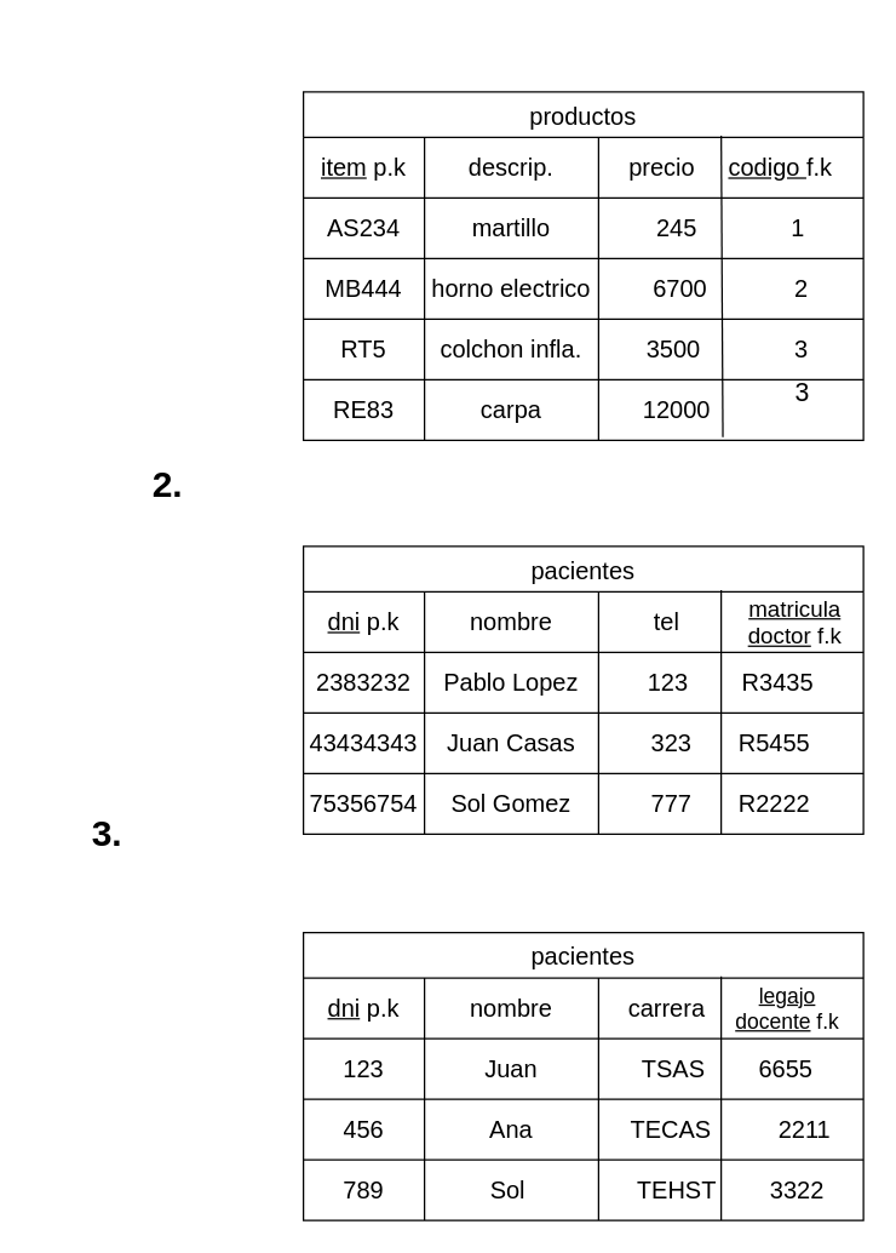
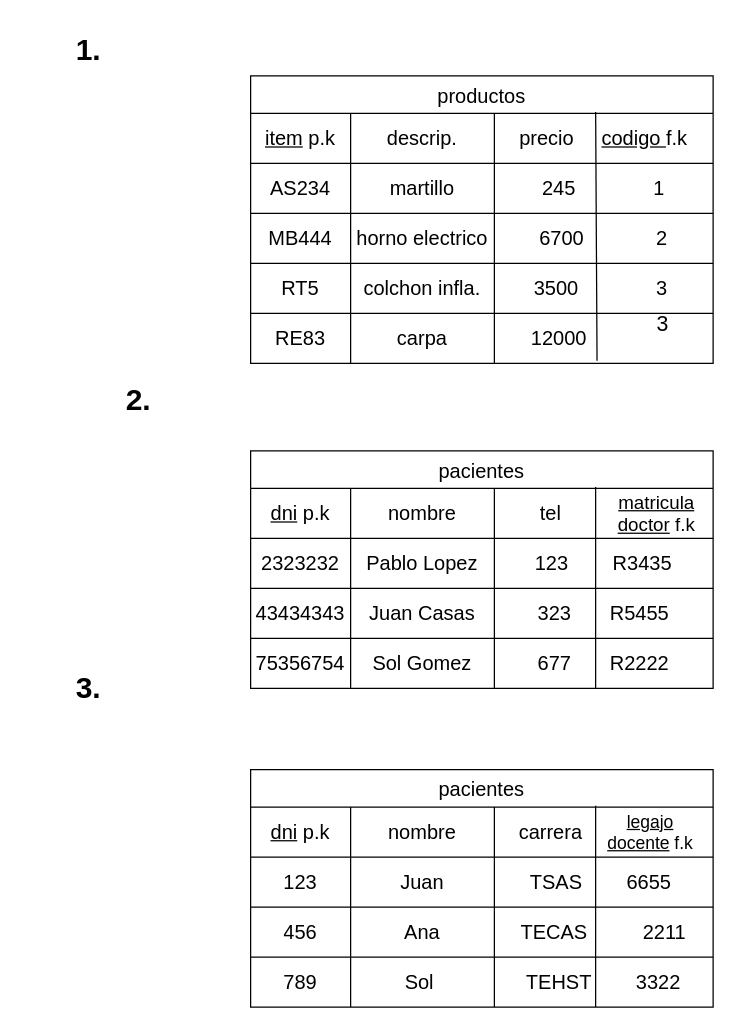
  <mxCell id="0" />
  <mxCell id="1" parent="0" />
+ <mxCell id="2" value="1." style="text;strokeColor=none;fillColor=none;html=1;fontSize=24;fontStyle=1;verticalAlign=middle;align=center;" parent="1" vertex="1"><mxGeometry y="20" width="100" height="40" as="geometry" x="20" /></mxCell>
  <mxCell id="3" value="productos" style="shape=table;startSize=30;container=1;collapsible=0;childLayout=tableLayout;strokeColor=default;fontSize=16;" parent="1" vertex="1"><mxGeometry x="200" y="60" width="370" height="230" as="geometry" /></mxCell>
  <mxCell id="4" value="" style="shape=tableRow;horizontal=0;startSize=0;swimlaneHead=0;swimlaneBody=0;strokeColor=inherit;top=0;left=0;bottom=0;right=0;collapsible=0;dropTarget=0;fillColor=none;points=[[0,0.5],[1,0.5]];portConstraint=eastwest;fontSize=16;" parent="3" vertex="1"><mxGeometry y="30" width="370" height="40" as="geometry" /></mxCell>
  <mxCell id="5" value="&lt;u&gt;item&lt;/u&gt; p.k" style="shape=partialRectangle;html=1;whiteSpace=wrap;connectable=0;strokeColor=inherit;overflow=hidden;fillColor=none;top=0;left=0;bottom=0;right=0;pointerEvents=1;fontSize=16;" parent="4" vertex="1"><mxGeometry width="80" height="40" as="geometry"><mxRectangle width="80" height="40" as="alternateBounds" /></mxGeometry></mxCell>
  <mxCell id="6" value="descrip." style="shape=partialRectangle;html=1;whiteSpace=wrap;connectable=0;strokeColor=inherit;overflow=hidden;fillColor=none;top=0;left=0;bottom=0;right=0;pointerEvents=1;fontSize=16;" parent="4" vertex="1"><mxGeometry x="80" width="115" height="40" as="geometry"><mxRectangle width="115" height="40" as="alternateBounds" /></mxGeometry></mxCell>
  <mxCell id="7" value="precio&amp;nbsp; &amp;nbsp; &amp;nbsp;&lt;u&gt;codigo &lt;/u&gt;f.k" style="shape=partialRectangle;html=1;whiteSpace=wrap;connectable=0;strokeColor=inherit;overflow=hidden;fillColor=none;top=0;left=0;bottom=0;right=0;pointerEvents=1;fontSize=16;" parent="4" vertex="1"><mxGeometry x="195" width="175" height="40" as="geometry"><mxRectangle width="175" height="40" as="alternateBounds" /></mxGeometry></mxCell>
  <mxCell id="8" value="" style="shape=tableRow;horizontal=0;startSize=0;swimlaneHead=0;swimlaneBody=0;strokeColor=inherit;top=0;left=0;bottom=0;right=0;collapsible=0;dropTarget=0;fillColor=none;points=[[0,0.5],[1,0.5]];portConstraint=eastwest;fontSize=16;" parent="3" vertex="1"><mxGeometry y="70" width="370" height="40" as="geometry" /></mxCell>
  <mxCell id="9" value="AS234" style="shape=partialRectangle;html=1;whiteSpace=wrap;connectable=0;strokeColor=inherit;overflow=hidden;fillColor=none;top=0;left=0;bottom=0;right=0;pointerEvents=1;fontSize=16;" parent="8" vertex="1"><mxGeometry width="80" height="40" as="geometry"><mxRectangle width="80" height="40" as="alternateBounds" /></mxGeometry></mxCell>
  <mxCell id="10" value="martillo" style="shape=partialRectangle;html=1;whiteSpace=wrap;connectable=0;strokeColor=inherit;overflow=hidden;fillColor=none;top=0;left=0;bottom=0;right=0;pointerEvents=1;fontSize=16;" parent="8" vertex="1"><mxGeometry x="80" width="115" height="40" as="geometry"><mxRectangle width="115" height="40" as="alternateBounds" /></mxGeometry></mxCell>
  <mxCell id="11" value="245&amp;nbsp; &amp;nbsp; &amp;nbsp; &amp;nbsp; &amp;nbsp; &amp;nbsp; &amp;nbsp; 1" style="shape=partialRectangle;html=1;whiteSpace=wrap;connectable=0;strokeColor=inherit;overflow=hidden;fillColor=none;top=0;left=0;bottom=0;right=0;pointerEvents=1;fontSize=16;" parent="8" vertex="1"><mxGeometry x="195" width="175" height="40" as="geometry"><mxRectangle width="175" height="40" as="alternateBounds" /></mxGeometry></mxCell>
  <mxCell id="12" value="" style="shape=tableRow;horizontal=0;startSize=0;swimlaneHead=0;swimlaneBody=0;strokeColor=inherit;top=0;left=0;bottom=0;right=0;collapsible=0;dropTarget=0;fillColor=none;points=[[0,0.5],[1,0.5]];portConstraint=eastwest;fontSize=16;" parent="3" vertex="1"><mxGeometry y="110" width="370" height="40" as="geometry" /></mxCell>
  <mxCell id="13" value="MB444" style="shape=partialRectangle;html=1;whiteSpace=wrap;connectable=0;strokeColor=inherit;overflow=hidden;fillColor=none;top=0;left=0;bottom=0;right=0;pointerEvents=1;fontSize=16;" parent="12" vertex="1"><mxGeometry width="80" height="40" as="geometry"><mxRectangle width="80" height="40" as="alternateBounds" /></mxGeometry></mxCell>
  <mxCell id="14" value="horno electrico" style="shape=partialRectangle;html=1;whiteSpace=wrap;connectable=0;strokeColor=inherit;overflow=hidden;fillColor=none;top=0;left=0;bottom=0;right=0;pointerEvents=1;fontSize=16;" parent="12" vertex="1"><mxGeometry x="80" width="115" height="40" as="geometry"><mxRectangle width="115" height="40" as="alternateBounds" /></mxGeometry></mxCell>
  <mxCell id="15" value="6700&amp;nbsp; &amp;nbsp; &amp;nbsp; &amp;nbsp; &amp;nbsp; &amp;nbsp; &amp;nbsp;2" style="shape=partialRectangle;html=1;whiteSpace=wrap;connectable=0;strokeColor=inherit;overflow=hidden;fillColor=none;top=0;left=0;bottom=0;right=0;pointerEvents=1;fontSize=16;" parent="12" vertex="1"><mxGeometry x="195" width="175" height="40" as="geometry"><mxRectangle width="175" height="40" as="alternateBounds" /></mxGeometry></mxCell>
  <mxCell id="16" value="" style="shape=tableRow;horizontal=0;startSize=0;swimlaneHead=0;swimlaneBody=0;strokeColor=inherit;top=0;left=0;bottom=0;right=0;collapsible=0;dropTarget=0;fillColor=none;points=[[0,0.5],[1,0.5]];portConstraint=eastwest;fontSize=16;" parent="3" vertex="1"><mxGeometry y="150" width="370" height="40" as="geometry" /></mxCell>
  <mxCell id="17" value="RT5" style="shape=partialRectangle;html=1;whiteSpace=wrap;connectable=0;strokeColor=inherit;overflow=hidden;fillColor=none;top=0;left=0;bottom=0;right=0;pointerEvents=1;fontSize=16;" parent="16" vertex="1"><mxGeometry width="80" height="40" as="geometry"><mxRectangle width="80" height="40" as="alternateBounds" /></mxGeometry></mxCell>
  <mxCell id="18" value="colchon infla." style="shape=partialRectangle;html=1;whiteSpace=wrap;connectable=0;strokeColor=inherit;overflow=hidden;fillColor=none;top=0;left=0;bottom=0;right=0;pointerEvents=1;fontSize=16;" parent="16" vertex="1"><mxGeometry x="80" width="115" height="40" as="geometry"><mxRectangle width="115" height="40" as="alternateBounds" /></mxGeometry></mxCell>
  <mxCell id="19" value="3500&amp;nbsp; &amp;nbsp; &amp;nbsp; &amp;nbsp; &amp;nbsp; &amp;nbsp; &amp;nbsp; 3&amp;nbsp;" style="shape=partialRectangle;html=1;whiteSpace=wrap;connectable=0;strokeColor=inherit;overflow=hidden;fillColor=none;top=0;left=0;bottom=0;right=0;pointerEvents=1;fontSize=16;" parent="16" vertex="1"><mxGeometry x="195" width="175" height="40" as="geometry"><mxRectangle width="175" height="40" as="alternateBounds" /></mxGeometry></mxCell>
  <mxCell id="20" value="" style="shape=tableRow;horizontal=0;startSize=0;swimlaneHead=0;swimlaneBody=0;strokeColor=inherit;top=0;left=0;bottom=0;right=0;collapsible=0;dropTarget=0;fillColor=none;points=[[0,0.5],[1,0.5]];portConstraint=eastwest;fontSize=16;" parent="3" vertex="1"><mxGeometry y="190" width="370" height="40" as="geometry" /></mxCell>
  <mxCell id="21" value="RE83" style="shape=partialRectangle;html=1;whiteSpace=wrap;connectable=0;strokeColor=inherit;overflow=hidden;fillColor=none;top=0;left=0;bottom=0;right=0;pointerEvents=1;fontSize=16;" parent="20" vertex="1"><mxGeometry width="80" height="40" as="geometry"><mxRectangle width="80" height="40" as="alternateBounds" /></mxGeometry></mxCell>
  <mxCell id="22" value="carpa" style="shape=partialRectangle;html=1;whiteSpace=wrap;connectable=0;strokeColor=inherit;overflow=hidden;fillColor=none;top=0;left=0;bottom=0;right=0;pointerEvents=1;fontSize=16;" parent="20" vertex="1"><mxGeometry x="80" width="115" height="40" as="geometry"><mxRectangle width="115" height="40" as="alternateBounds" /></mxGeometry></mxCell>
  <mxCell id="23" value="12000&amp;nbsp; &amp;nbsp; &amp;nbsp; &amp;nbsp; &amp;nbsp; &amp;nbsp; &amp;nbsp; &amp;nbsp;&amp;nbsp;" style="shape=partialRectangle;html=1;whiteSpace=wrap;connectable=0;strokeColor=inherit;overflow=hidden;fillColor=none;top=0;left=0;bottom=0;right=0;pointerEvents=1;fontSize=16;" parent="20" vertex="1"><mxGeometry x="195" width="175" height="40" as="geometry"><mxRectangle width="175" height="40" as="alternateBounds" /></mxGeometry></mxCell>
  <mxCell id="24" value="" style="endArrow=none;html=1;rounded=0;entryX=0.746;entryY=-0.025;entryDx=0;entryDy=0;entryPerimeter=0;exitX=0.749;exitY=0.95;exitDx=0;exitDy=0;exitPerimeter=0;" parent="3" source="20" target="4" edge="1"><mxGeometry width="50" height="50" relative="1" as="geometry"><mxPoint x="175" y="100" as="sourcePoint" /><mxPoint x="225" y="50" as="targetPoint" /></mxGeometry></mxCell>
  <mxCell id="25" value="3" style="text;html=1;align=center;verticalAlign=middle;whiteSpace=wrap;rounded=0;fontSize=17;" parent="1" vertex="1"><mxGeometry x="500" y="240" width="60" height="40" as="geometry" /></mxCell>
  <mxCell id="26" value="2." style="text;strokeColor=none;fillColor=none;html=1;fontSize=24;fontStyle=1;verticalAlign=middle;align=center;" parent="1" vertex="1"><mxGeometry x="60" y="300" width="100" height="40" as="geometry" /></mxCell>
  <mxCell id="27" value="pacientes" style="shape=table;startSize=30;container=1;collapsible=0;childLayout=tableLayout;strokeColor=default;fontSize=16;" parent="1" vertex="1"><mxGeometry x="200" y="360" width="370" height="190" as="geometry" /></mxCell>
  <mxCell id="28" value="" style="shape=tableRow;horizontal=0;startSize=0;swimlaneHead=0;swimlaneBody=0;strokeColor=inherit;top=0;left=0;bottom=0;right=0;collapsible=0;dropTarget=0;fillColor=none;points=[[0,0.5],[1,0.5]];portConstraint=eastwest;fontSize=16;" parent="27" vertex="1"><mxGeometry y="30" width="370" height="40" as="geometry" /></mxCell>
  <mxCell id="29" value="&lt;u&gt;dni&lt;/u&gt;&amp;nbsp;p.k" style="shape=partialRectangle;html=1;whiteSpace=wrap;connectable=0;strokeColor=inherit;overflow=hidden;fillColor=none;top=0;left=0;bottom=0;right=0;pointerEvents=1;fontSize=16;" parent="28" vertex="1"><mxGeometry width="80" height="40" as="geometry"><mxRectangle width="80" height="40" as="alternateBounds" /></mxGeometry></mxCell>
  <mxCell id="30" value="nombre" style="shape=partialRectangle;html=1;whiteSpace=wrap;connectable=0;strokeColor=inherit;overflow=hidden;fillColor=none;top=0;left=0;bottom=0;right=0;pointerEvents=1;fontSize=16;" parent="28" vertex="1"><mxGeometry x="80" width="115" height="40" as="geometry"><mxRectangle width="115" height="40" as="alternateBounds" /></mxGeometry></mxCell>
  <mxCell id="31" value="tel&amp;nbsp; &amp;nbsp; &amp;nbsp; &amp;nbsp; &amp;nbsp; &amp;nbsp; &amp;nbsp; &amp;nbsp; &amp;nbsp; &amp;nbsp;" style="shape=partialRectangle;html=1;whiteSpace=wrap;connectable=0;strokeColor=inherit;overflow=hidden;fillColor=none;top=0;left=0;bottom=0;right=0;pointerEvents=1;fontSize=16;" parent="28" vertex="1"><mxGeometry x="195" width="175" height="40" as="geometry"><mxRectangle width="175" height="40" as="alternateBounds" /></mxGeometry></mxCell>
  <mxCell id="32" value="" style="shape=tableRow;horizontal=0;startSize=0;swimlaneHead=0;swimlaneBody=0;strokeColor=inherit;top=0;left=0;bottom=0;right=0;collapsible=0;dropTarget=0;fillColor=none;points=[[0,0.5],[1,0.5]];portConstraint=eastwest;fontSize=16;" parent="27" vertex="1"><mxGeometry y="70" width="370" height="40" as="geometry" /></mxCell>
- <mxCell id="33" value="2383232" style="shape=partialRectangle;html=1;whiteSpace=wrap;connectable=0;strokeColor=inherit;overflow=hidden;fillColor=none;top=0;left=0;bottom=0;right=0;pointerEvents=1;fontSize=16;" parent="32" vertex="1"><mxGeometry width="80" height="40" as="geometry"><mxRectangle width="80" height="40" as="alternateBounds" /></mxGeometry></mxCell>
+ <mxCell id="33" value="2323232" style="shape=partialRectangle;html=1;whiteSpace=wrap;connectable=0;strokeColor=inherit;overflow=hidden;fillColor=none;top=0;left=0;bottom=0;right=0;pointerEvents=1;fontSize=16;" parent="32" vertex="1"><mxGeometry width="80" height="40" as="geometry"><mxRectangle width="80" height="40" as="alternateBounds" /></mxGeometry></mxCell>
  <mxCell id="34" value="Pablo Lopez" style="shape=partialRectangle;html=1;whiteSpace=wrap;connectable=0;strokeColor=inherit;overflow=hidden;fillColor=none;top=0;left=0;bottom=0;right=0;pointerEvents=1;fontSize=16;" parent="32" vertex="1"><mxGeometry x="80" width="115" height="40" as="geometry"><mxRectangle width="115" height="40" as="alternateBounds" /></mxGeometry></mxCell>
  <mxCell id="35" value="123&amp;nbsp; &amp;nbsp; &amp;nbsp; &amp;nbsp; R3435" style="shape=partialRectangle;html=1;whiteSpace=wrap;connectable=0;strokeColor=inherit;overflow=hidden;fillColor=none;top=0;left=0;bottom=0;right=0;pointerEvents=1;fontSize=16;" parent="32" vertex="1"><mxGeometry x="195" width="175" height="40" as="geometry"><mxRectangle width="175" height="40" as="alternateBounds" /></mxGeometry></mxCell>
  <mxCell id="36" value="" style="shape=tableRow;horizontal=0;startSize=0;swimlaneHead=0;swimlaneBody=0;strokeColor=inherit;top=0;left=0;bottom=0;right=0;collapsible=0;dropTarget=0;fillColor=none;points=[[0,0.5],[1,0.5]];portConstraint=eastwest;fontSize=16;" parent="27" vertex="1"><mxGeometry y="110" width="370" height="40" as="geometry" /></mxCell>
  <mxCell id="37" value="43434343" style="shape=partialRectangle;html=1;whiteSpace=wrap;connectable=0;strokeColor=inherit;overflow=hidden;fillColor=none;top=0;left=0;bottom=0;right=0;pointerEvents=1;fontSize=16;" parent="36" vertex="1"><mxGeometry width="80" height="40" as="geometry"><mxRectangle width="80" height="40" as="alternateBounds" /></mxGeometry></mxCell>
  <mxCell id="38" value="Juan Casas" style="shape=partialRectangle;html=1;whiteSpace=wrap;connectable=0;strokeColor=inherit;overflow=hidden;fillColor=none;top=0;left=0;bottom=0;right=0;pointerEvents=1;fontSize=16;" parent="36" vertex="1"><mxGeometry x="80" width="115" height="40" as="geometry"><mxRectangle width="115" height="40" as="alternateBounds" /></mxGeometry></mxCell>
  <mxCell id="39" value="323&amp;nbsp; &amp;nbsp; &amp;nbsp; &amp;nbsp;R5455" style="shape=partialRectangle;html=1;whiteSpace=wrap;connectable=0;strokeColor=inherit;overflow=hidden;fillColor=none;top=0;left=0;bottom=0;right=0;pointerEvents=1;fontSize=16;" parent="36" vertex="1"><mxGeometry x="195" width="175" height="40" as="geometry"><mxRectangle width="175" height="40" as="alternateBounds" /></mxGeometry></mxCell>
  <mxCell id="40" value="" style="shape=tableRow;horizontal=0;startSize=0;swimlaneHead=0;swimlaneBody=0;strokeColor=inherit;top=0;left=0;bottom=0;right=0;collapsible=0;dropTarget=0;fillColor=none;points=[[0,0.5],[1,0.5]];portConstraint=eastwest;fontSize=16;" parent="27" vertex="1"><mxGeometry y="150" width="370" height="40" as="geometry" /></mxCell>
  <mxCell id="41" value="75356754" style="shape=partialRectangle;html=1;whiteSpace=wrap;connectable=0;strokeColor=inherit;overflow=hidden;fillColor=none;top=0;left=0;bottom=0;right=0;pointerEvents=1;fontSize=16;" parent="40" vertex="1"><mxGeometry width="80" height="40" as="geometry"><mxRectangle width="80" height="40" as="alternateBounds" /></mxGeometry></mxCell>
  <mxCell id="42" value="Sol Gomez" style="shape=partialRectangle;html=1;whiteSpace=wrap;connectable=0;strokeColor=inherit;overflow=hidden;fillColor=none;top=0;left=0;bottom=0;right=0;pointerEvents=1;fontSize=16;" parent="40" vertex="1"><mxGeometry x="80" width="115" height="40" as="geometry"><mxRectangle width="115" height="40" as="alternateBounds" /></mxGeometry></mxCell>
- <mxCell id="43" value="777&amp;nbsp; &amp;nbsp; &amp;nbsp; &amp;nbsp;R2222" style="shape=partialRectangle;html=1;whiteSpace=wrap;connectable=0;strokeColor=inherit;overflow=hidden;fillColor=none;top=0;left=0;bottom=0;right=0;pointerEvents=1;fontSize=16;" parent="40" vertex="1"><mxGeometry x="195" width="175" height="40" as="geometry"><mxRectangle width="175" height="40" as="alternateBounds" /></mxGeometry></mxCell>
+ <mxCell id="43" value="677&amp;nbsp; &amp;nbsp; &amp;nbsp; &amp;nbsp;R2222" style="shape=partialRectangle;html=1;whiteSpace=wrap;connectable=0;strokeColor=inherit;overflow=hidden;fillColor=none;top=0;left=0;bottom=0;right=0;pointerEvents=1;fontSize=16;" parent="40" vertex="1"><mxGeometry x="195" width="175" height="40" as="geometry"><mxRectangle width="175" height="40" as="alternateBounds" /></mxGeometry></mxCell>
  <mxCell id="44" value="" style="endArrow=none;html=1;rounded=0;entryX=0.746;entryY=-0.025;entryDx=0;entryDy=0;entryPerimeter=0;" parent="27" target="28" edge="1"><mxGeometry width="50" height="50" relative="1" as="geometry"><mxPoint x="276" y="190" as="sourcePoint" /><mxPoint x="225" y="50" as="targetPoint" /></mxGeometry></mxCell>
  <mxCell id="45" value="&lt;font style=&quot;font-size: 15px;&quot;&gt;&lt;u&gt;matricula&lt;/u&gt;&lt;/font&gt;&lt;div&gt;&lt;font style=&quot;font-size: 15px;&quot;&gt;&lt;u&gt;doctor&lt;/u&gt; f.k&lt;/font&gt;&lt;/div&gt;" style="text;html=1;align=center;verticalAlign=middle;whiteSpace=wrap;rounded=0;" parent="1" vertex="1"><mxGeometry x="480" y="390" width="90" height="40" as="geometry" /></mxCell>
  <mxCell id="46" value="3." style="text;strokeColor=none;fillColor=none;html=1;fontSize=24;fontStyle=1;verticalAlign=middle;align=center;" parent="1" vertex="1"><mxGeometry x="20" y="530" width="100" height="40" as="geometry" /></mxCell>
  <mxCell id="47" value="pacientes" style="shape=table;startSize=30;container=1;collapsible=0;childLayout=tableLayout;strokeColor=default;fontSize=16;" parent="1" vertex="1"><mxGeometry x="200" y="615" width="370" height="190" as="geometry" /></mxCell>
  <mxCell id="48" value="" style="shape=tableRow;horizontal=0;startSize=0;swimlaneHead=0;swimlaneBody=0;strokeColor=inherit;top=0;left=0;bottom=0;right=0;collapsible=0;dropTarget=0;fillColor=none;points=[[0,0.5],[1,0.5]];portConstraint=eastwest;fontSize=16;" parent="47" vertex="1"><mxGeometry y="30" width="370" height="40" as="geometry" /></mxCell>
  <mxCell id="49" value="&lt;u&gt;dni&lt;/u&gt;&amp;nbsp;p.k" style="shape=partialRectangle;html=1;whiteSpace=wrap;connectable=0;strokeColor=inherit;overflow=hidden;fillColor=none;top=0;left=0;bottom=0;right=0;pointerEvents=1;fontSize=16;" parent="48" vertex="1"><mxGeometry width="80" height="40" as="geometry"><mxRectangle width="80" height="40" as="alternateBounds" /></mxGeometry></mxCell>
  <mxCell id="50" value="nombre" style="shape=partialRectangle;html=1;whiteSpace=wrap;connectable=0;strokeColor=inherit;overflow=hidden;fillColor=none;top=0;left=0;bottom=0;right=0;pointerEvents=1;fontSize=16;" parent="48" vertex="1"><mxGeometry x="80" width="115" height="40" as="geometry"><mxRectangle width="115" height="40" as="alternateBounds" /></mxGeometry></mxCell>
  <mxCell id="51" value="carrera&amp;nbsp; &amp;nbsp; &amp;nbsp; &amp;nbsp; &amp;nbsp; &amp;nbsp; &amp;nbsp; &amp;nbsp; &amp;nbsp; &amp;nbsp;" style="shape=partialRectangle;html=1;whiteSpace=wrap;connectable=0;strokeColor=inherit;overflow=hidden;fillColor=none;top=0;left=0;bottom=0;right=0;pointerEvents=1;fontSize=16;" parent="48" vertex="1"><mxGeometry x="195" width="175" height="40" as="geometry"><mxRectangle width="175" height="40" as="alternateBounds" /></mxGeometry></mxCell>
  <mxCell id="52" value="" style="shape=tableRow;horizontal=0;startSize=0;swimlaneHead=0;swimlaneBody=0;strokeColor=inherit;top=0;left=0;bottom=0;right=0;collapsible=0;dropTarget=0;fillColor=none;points=[[0,0.5],[1,0.5]];portConstraint=eastwest;fontSize=16;" parent="47" vertex="1"><mxGeometry y="70" width="370" height="40" as="geometry" /></mxCell>
  <mxCell id="53" value="123" style="shape=partialRectangle;html=1;whiteSpace=wrap;connectable=0;strokeColor=inherit;overflow=hidden;fillColor=none;top=0;left=0;bottom=0;right=0;pointerEvents=1;fontSize=16;" parent="52" vertex="1"><mxGeometry width="80" height="40" as="geometry"><mxRectangle width="80" height="40" as="alternateBounds" /></mxGeometry></mxCell>
  <mxCell id="54" value="Juan" style="shape=partialRectangle;html=1;whiteSpace=wrap;connectable=0;strokeColor=inherit;overflow=hidden;fillColor=none;top=0;left=0;bottom=0;right=0;pointerEvents=1;fontSize=16;" parent="52" vertex="1"><mxGeometry x="80" width="115" height="40" as="geometry"><mxRectangle width="115" height="40" as="alternateBounds" /></mxGeometry></mxCell>
  <mxCell id="55" value="TSAS&amp;nbsp; &amp;nbsp; &amp;nbsp; &amp;nbsp; 6655&amp;nbsp;" style="shape=partialRectangle;html=1;whiteSpace=wrap;connectable=0;strokeColor=inherit;overflow=hidden;fillColor=none;top=0;left=0;bottom=0;right=0;pointerEvents=1;fontSize=16;" parent="52" vertex="1"><mxGeometry x="195" width="175" height="40" as="geometry"><mxRectangle width="175" height="40" as="alternateBounds" /></mxGeometry></mxCell>
  <mxCell id="56" value="" style="shape=tableRow;horizontal=0;startSize=0;swimlaneHead=0;swimlaneBody=0;strokeColor=inherit;top=0;left=0;bottom=0;right=0;collapsible=0;dropTarget=0;fillColor=none;points=[[0,0.5],[1,0.5]];portConstraint=eastwest;fontSize=16;" parent="47" vertex="1"><mxGeometry y="110" width="370" height="40" as="geometry" /></mxCell>
  <mxCell id="57" value="456" style="shape=partialRectangle;html=1;whiteSpace=wrap;connectable=0;strokeColor=inherit;overflow=hidden;fillColor=none;top=0;left=0;bottom=0;right=0;pointerEvents=1;fontSize=16;" parent="56" vertex="1"><mxGeometry width="80" height="40" as="geometry"><mxRectangle width="80" height="40" as="alternateBounds" /></mxGeometry></mxCell>
  <mxCell id="58" value="Ana" style="shape=partialRectangle;html=1;whiteSpace=wrap;connectable=0;strokeColor=inherit;overflow=hidden;fillColor=none;top=0;left=0;bottom=0;right=0;pointerEvents=1;fontSize=16;" parent="56" vertex="1"><mxGeometry x="80" width="115" height="40" as="geometry"><mxRectangle width="115" height="40" as="alternateBounds" /></mxGeometry></mxCell>
  <mxCell id="59" value="TECAS&amp;nbsp; &amp;nbsp; &amp;nbsp; &amp;nbsp; &amp;nbsp; 2211" style="shape=partialRectangle;html=1;whiteSpace=wrap;connectable=0;strokeColor=inherit;overflow=hidden;fillColor=none;top=0;left=0;bottom=0;right=0;pointerEvents=1;fontSize=16;" parent="56" vertex="1"><mxGeometry x="195" width="175" height="40" as="geometry"><mxRectangle width="175" height="40" as="alternateBounds" /></mxGeometry></mxCell>
  <mxCell id="60" value="" style="shape=tableRow;horizontal=0;startSize=0;swimlaneHead=0;swimlaneBody=0;strokeColor=inherit;top=0;left=0;bottom=0;right=0;collapsible=0;dropTarget=0;fillColor=none;points=[[0,0.5],[1,0.5]];portConstraint=eastwest;fontSize=16;" parent="47" vertex="1"><mxGeometry y="150" width="370" height="40" as="geometry" /></mxCell>
  <mxCell id="61" value="789" style="shape=partialRectangle;html=1;whiteSpace=wrap;connectable=0;strokeColor=inherit;overflow=hidden;fillColor=none;top=0;left=0;bottom=0;right=0;pointerEvents=1;fontSize=16;" parent="60" vertex="1"><mxGeometry width="80" height="40" as="geometry"><mxRectangle width="80" height="40" as="alternateBounds" /></mxGeometry></mxCell>
  <mxCell id="62" value="Sol&amp;nbsp;" style="shape=partialRectangle;html=1;whiteSpace=wrap;connectable=0;strokeColor=inherit;overflow=hidden;fillColor=none;top=0;left=0;bottom=0;right=0;pointerEvents=1;fontSize=16;" parent="60" vertex="1"><mxGeometry x="80" width="115" height="40" as="geometry"><mxRectangle width="115" height="40" as="alternateBounds" /></mxGeometry></mxCell>
  <mxCell id="63" value="TEHST&amp;nbsp; &amp;nbsp; &amp;nbsp; &amp;nbsp; 3322" style="shape=partialRectangle;html=1;whiteSpace=wrap;connectable=0;strokeColor=inherit;overflow=hidden;fillColor=none;top=0;left=0;bottom=0;right=0;pointerEvents=1;fontSize=16;" parent="60" vertex="1"><mxGeometry x="195" width="175" height="40" as="geometry"><mxRectangle width="175" height="40" as="alternateBounds" /></mxGeometry></mxCell>
  <mxCell id="64" value="" style="endArrow=none;html=1;rounded=0;entryX=0.746;entryY=-0.025;entryDx=0;entryDy=0;entryPerimeter=0;" parent="47" target="48" edge="1"><mxGeometry width="50" height="50" relative="1" as="geometry"><mxPoint x="276" y="190" as="sourcePoint" /><mxPoint x="225" y="50" as="targetPoint" /></mxGeometry></mxCell>
  <mxCell id="65" value="&lt;u style=&quot;font-size: 14px;&quot;&gt;legajo docente&lt;/u&gt;&lt;span style=&quot;font-size: 14px;&quot;&gt;&amp;nbsp;f.k&lt;/span&gt;" style="text;html=1;align=center;verticalAlign=middle;whiteSpace=wrap;rounded=0;" parent="1" vertex="1"><mxGeometry x="490" y="650" width="60" height="30" as="geometry" /></mxCell>
